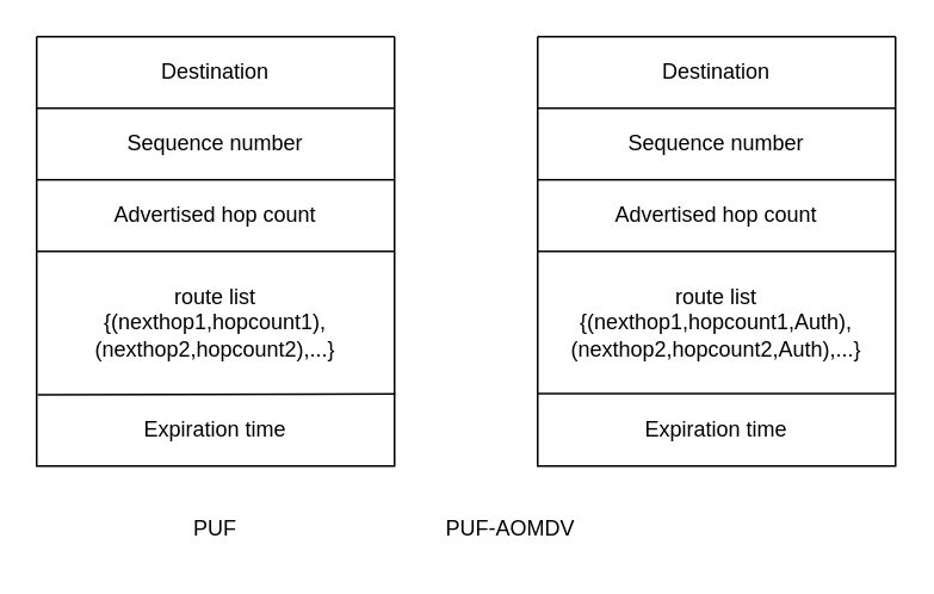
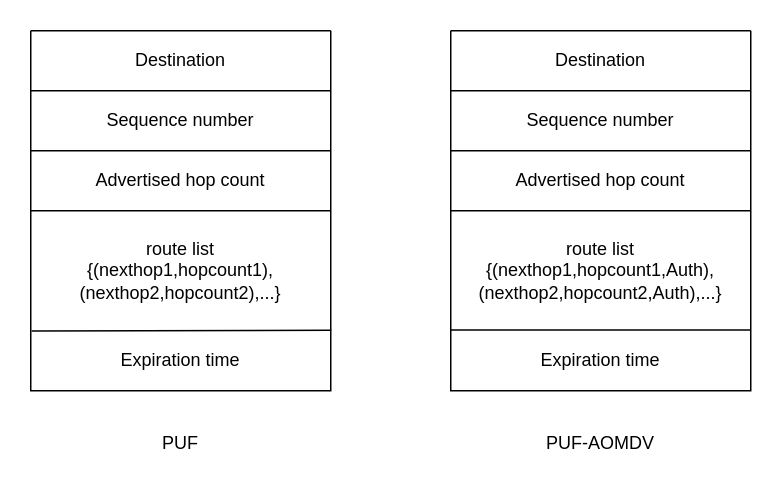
  <mxCell id="0" />
  <mxCell id="1" parent="0" />
  <mxCell id="2" value="" style="group" vertex="1" connectable="0" parent="1"><mxGeometry x="20" y="20" width="200" height="240" as="geometry" /></mxCell>
  <mxCell id="3" value="" style="swimlane;startSize=0;" vertex="1" parent="2"><mxGeometry width="200" height="240" as="geometry"><mxRectangle x="120" y="240" width="50" height="40" as="alternateBounds" /></mxGeometry></mxCell>
  <mxCell id="4" value="Destination" style="text;html=1;align=center;verticalAlign=middle;whiteSpace=wrap;rounded=0;" vertex="1" parent="3"><mxGeometry x="70" width="60" height="40" as="geometry" /></mxCell>
  <mxCell id="5" value="Sequence number" style="text;html=1;align=center;verticalAlign=middle;whiteSpace=wrap;rounded=0;" vertex="1" parent="3"><mxGeometry x="45" y="40" width="110" height="40" as="geometry" /></mxCell>
  <mxCell id="6" value="" style="endArrow=none;html=1;rounded=0;entryX=0.999;entryY=0.195;entryDx=0;entryDy=0;entryPerimeter=0;exitX=0;exitY=0.333;exitDx=0;exitDy=0;exitPerimeter=0;" edge="1" parent="3" source="3"><mxGeometry width="50" height="50" relative="1" as="geometry"><mxPoint x="1" y="80" as="sourcePoint" /><mxPoint x="200" y="80" as="targetPoint" /></mxGeometry></mxCell>
  <mxCell id="7" value="Advertised hop count" style="text;html=1;align=center;verticalAlign=middle;whiteSpace=wrap;rounded=0;" vertex="1" parent="3"><mxGeometry x="35" y="80" width="130" height="40" as="geometry" /></mxCell>
  <mxCell id="8" value="" style="endArrow=none;html=1;rounded=0;exitX=0;exitY=0.167;exitDx=0;exitDy=0;exitPerimeter=0;entryX=0.999;entryY=0.195;entryDx=0;entryDy=0;entryPerimeter=0;" edge="1" parent="3" source="3"><mxGeometry width="50" height="50" relative="1" as="geometry"><mxPoint x="0.8" y="40.72" as="sourcePoint" /><mxPoint x="200.0" y="40.0" as="targetPoint" /></mxGeometry></mxCell>
  <mxCell id="9" value="route list&lt;div&gt;{(nexthop1,hopcount1),&lt;/div&gt;&lt;div&gt;&lt;span style=&quot;background-color: initial;&quot;&gt;(nexthop2,hopcount2),...&lt;/span&gt;}&lt;/div&gt;" style="text;html=1;align=center;verticalAlign=middle;whiteSpace=wrap;rounded=0;" vertex="1" parent="3"><mxGeometry x="20" y="120" width="160" height="80" as="geometry" /></mxCell>
  <mxCell id="10" value="Expiration time" style="text;html=1;align=center;verticalAlign=middle;whiteSpace=wrap;rounded=0;" vertex="1" parent="3"><mxGeometry x="45" y="200" width="110" height="40" as="geometry" /></mxCell>
  <mxCell id="11" value="" style="endArrow=none;html=1;rounded=0;exitX=0;exitY=0.5;exitDx=0;exitDy=0;entryX=1;entryY=0.5;entryDx=0;entryDy=0;" edge="1" parent="2" source="3" target="3"><mxGeometry width="50" height="50" relative="1" as="geometry"><mxPoint x="30" y="110" as="sourcePoint" /><mxPoint x="80" y="60" as="targetPoint" /></mxGeometry></mxCell>
  <mxCell id="12" value="" style="endArrow=none;html=1;rounded=0;exitX=0.003;exitY=0.834;exitDx=0;exitDy=0;exitPerimeter=0;entryX=1.002;entryY=0.832;entryDx=0;entryDy=0;entryPerimeter=0;" edge="1" parent="2" source="3" target="3"><mxGeometry width="50" height="50" relative="1" as="geometry"><mxPoint x="30" y="110" as="sourcePoint" /><mxPoint x="80" y="60" as="targetPoint" /></mxGeometry></mxCell>
  <mxCell id="13" value="" style="swimlane;startSize=0;" vertex="1" parent="1"><mxGeometry x="300" y="20" width="200" height="240" as="geometry"><mxRectangle x="120" y="240" width="50" height="40" as="alternateBounds" /></mxGeometry></mxCell>
  <mxCell id="14" value="Destination" style="text;html=1;align=center;verticalAlign=middle;whiteSpace=wrap;rounded=0;" vertex="1" parent="13"><mxGeometry x="70" width="60" height="40" as="geometry" /></mxCell>
  <mxCell id="15" value="Sequence number" style="text;html=1;align=center;verticalAlign=middle;whiteSpace=wrap;rounded=0;" vertex="1" parent="13"><mxGeometry x="45" y="40" width="110" height="40" as="geometry" /></mxCell>
  <mxCell id="16" value="" style="endArrow=none;html=1;rounded=0;entryX=0.999;entryY=0.195;entryDx=0;entryDy=0;entryPerimeter=0;exitX=0;exitY=0.333;exitDx=0;exitDy=0;exitPerimeter=0;" edge="1" parent="13" source="13"><mxGeometry width="50" height="50" relative="1" as="geometry"><mxPoint x="1" y="80" as="sourcePoint" /><mxPoint x="200" y="80" as="targetPoint" /></mxGeometry></mxCell>
  <mxCell id="17" value="Advertised hop count" style="text;html=1;align=center;verticalAlign=middle;whiteSpace=wrap;rounded=0;" vertex="1" parent="13"><mxGeometry x="35" y="80" width="130" height="40" as="geometry" /></mxCell>
  <mxCell id="18" value="" style="endArrow=none;html=1;rounded=0;exitX=0;exitY=0.167;exitDx=0;exitDy=0;exitPerimeter=0;entryX=0.999;entryY=0.195;entryDx=0;entryDy=0;entryPerimeter=0;" edge="1" parent="13" source="13"><mxGeometry width="50" height="50" relative="1" as="geometry"><mxPoint x="0.8" y="40.72" as="sourcePoint" /><mxPoint x="200.0" y="40.0" as="targetPoint" /></mxGeometry></mxCell>
  <mxCell id="19" value="route list&lt;div&gt;{(nexthop1,hopcount1,Auth),&lt;/div&gt;&lt;div&gt;&lt;span style=&quot;background-color: initial;&quot;&gt;(nexthop2,hopcount2,Auth),...&lt;/span&gt;}&lt;/div&gt;" style="text;html=1;align=center;verticalAlign=middle;whiteSpace=wrap;rounded=0;" vertex="1" parent="13"><mxGeometry x="20" y="120" width="160" height="80" as="geometry" /></mxCell>
  <mxCell id="20" value="Expiration time" style="text;html=1;align=center;verticalAlign=middle;whiteSpace=wrap;rounded=0;" vertex="1" parent="13"><mxGeometry x="45" y="200" width="110" height="40" as="geometry" /></mxCell>
  <mxCell id="21" value="" style="endArrow=none;html=1;rounded=0;exitX=0;exitY=0.5;exitDx=0;exitDy=0;entryX=1;entryY=0.5;entryDx=0;entryDy=0;" edge="1" parent="13"><mxGeometry width="50" height="50" relative="1" as="geometry"><mxPoint y="120" as="sourcePoint" /><mxPoint x="200" y="120" as="targetPoint" /></mxGeometry></mxCell>
  <mxCell id="22" value="" style="endArrow=none;html=1;rounded=0;exitX=0;exitY=0.5;exitDx=0;exitDy=0;entryX=1;entryY=0.5;entryDx=0;entryDy=0;" edge="1" parent="13"><mxGeometry width="50" height="50" relative="1" as="geometry"><mxPoint y="199.43" as="sourcePoint" /><mxPoint x="200" y="199.43" as="targetPoint" /></mxGeometry></mxCell>
  <mxCell id="23" value="PUF" style="text;html=1;align=center;verticalAlign=middle;whiteSpace=wrap;rounded=0;" vertex="1" parent="1"><mxGeometry x="90" y="280" width="60" height="30" as="geometry" /></mxCell>
- <mxCell id="24" value="PUF-AOMDV" style="text;html=1;align=center;verticalAlign=middle;whiteSpace=wrap;rounded=0;" vertex="1" parent="1"><mxGeometry x="240" y="280" width="90" height="30" as="geometry" /></mxCell>
+ <mxCell id="24" value="PUF-AOMDV" style="text;html=1;align=center;verticalAlign=middle;whiteSpace=wrap;rounded=0;" vertex="1" parent="1"><mxGeometry x="355" y="280" width="90" height="30" as="geometry" /></mxCell>
